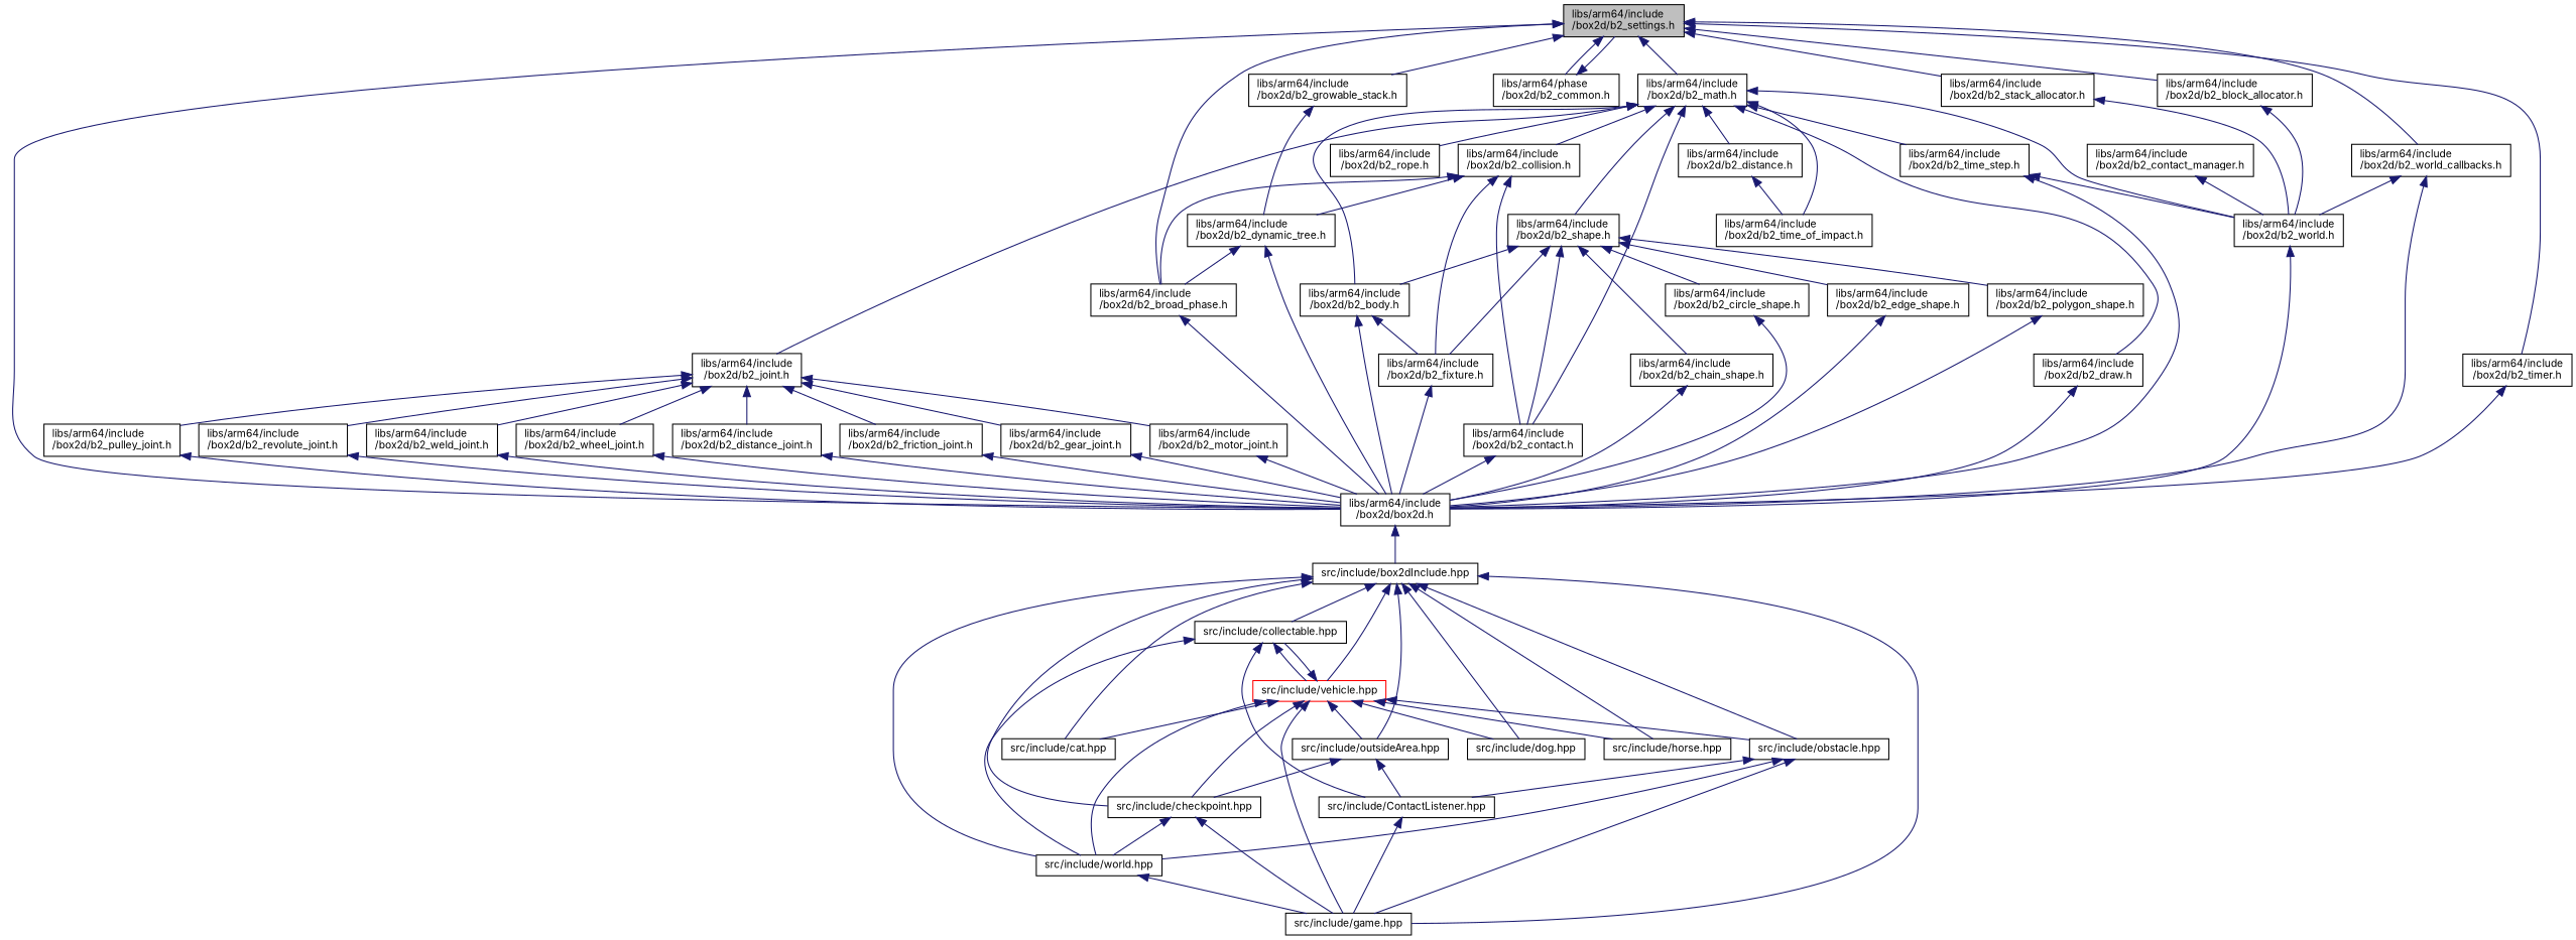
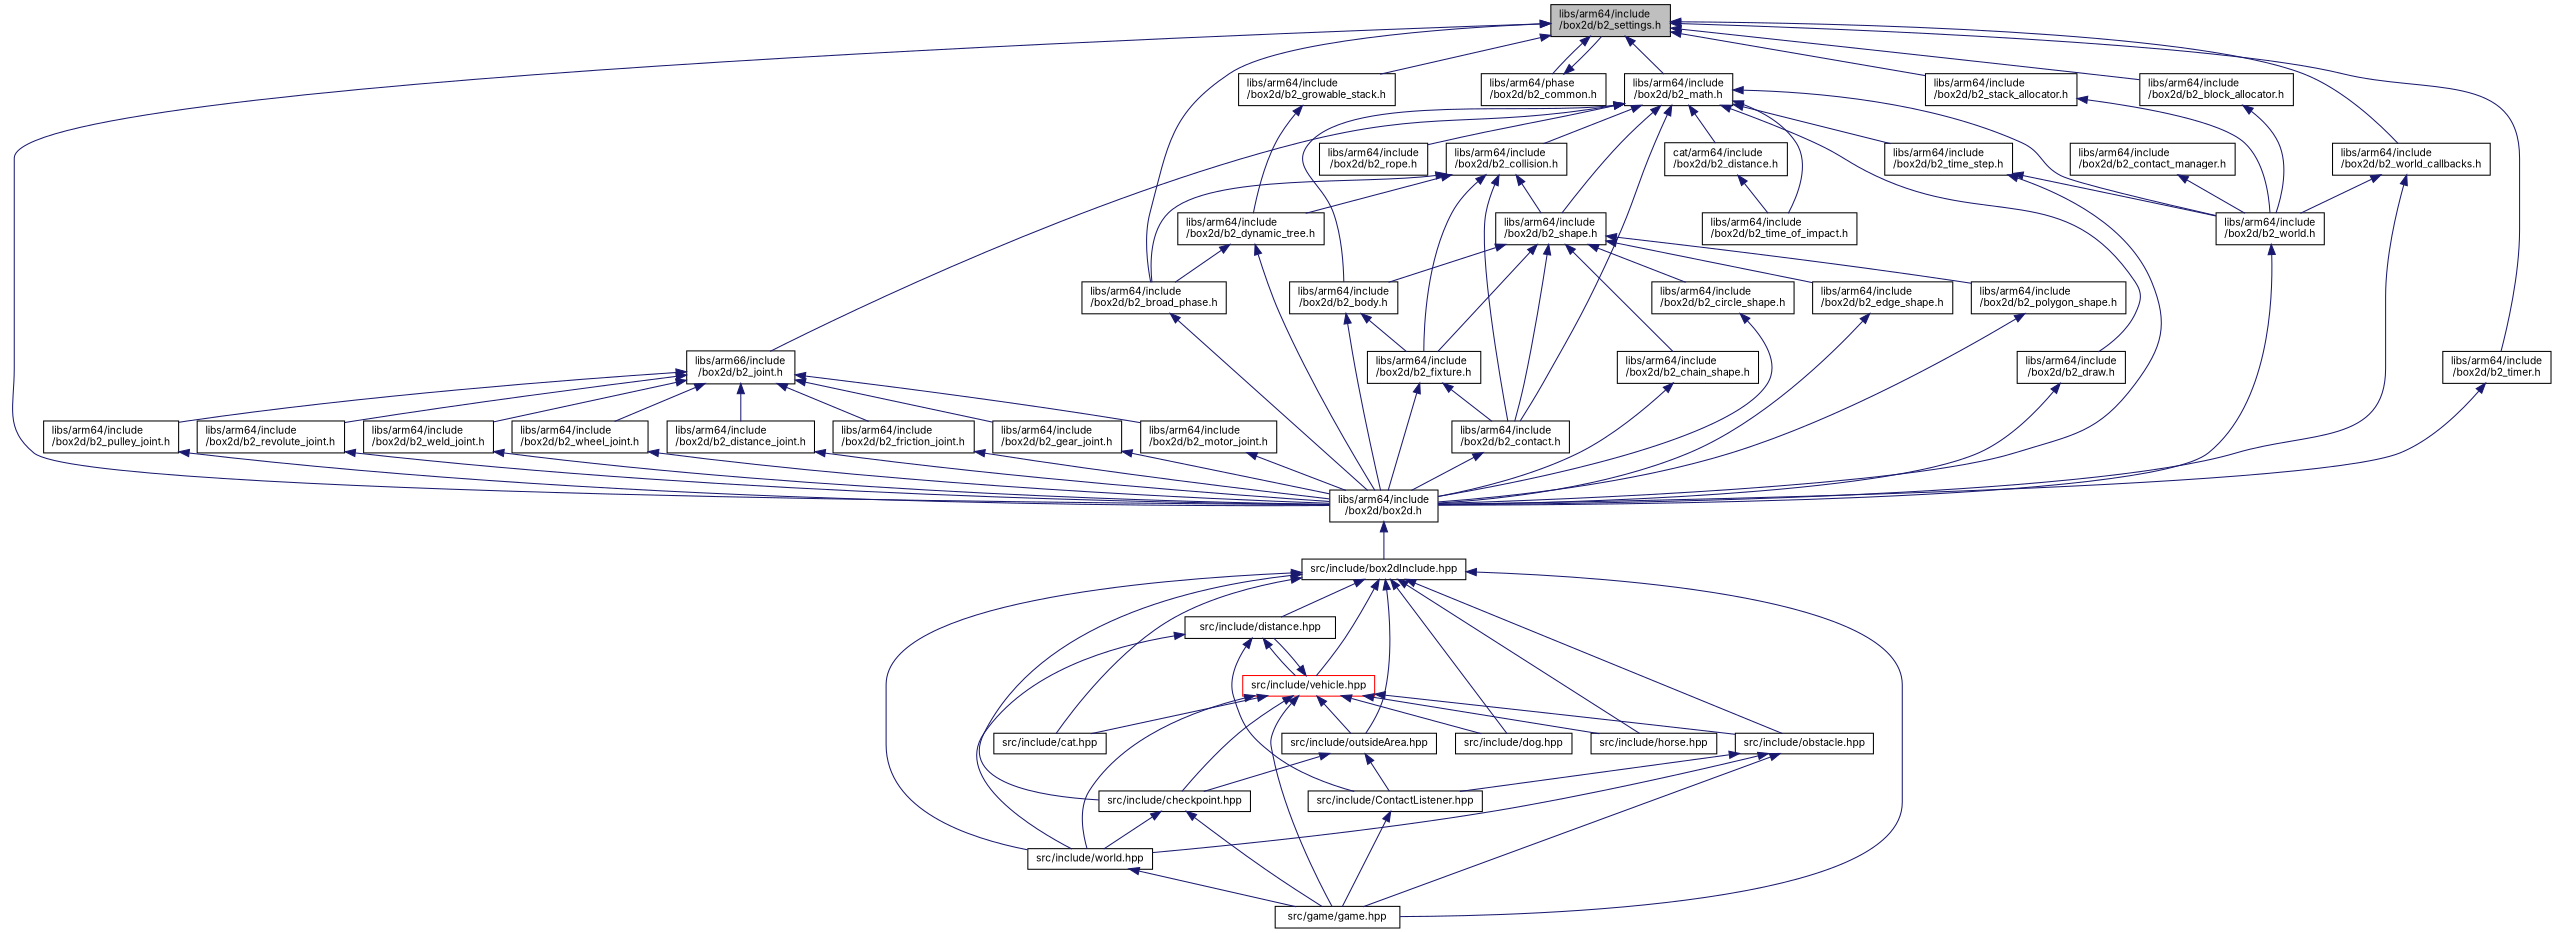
  digraph {
    fontname=Inter
    node [color=black fillcolor=white fontname=Inter fontsize=10 shape=record style=filled]
    edge [color=midnightblue dir=back fontname=Inter fontsize=10 labelfontname=Helvetica labelfontsize=10 style=solid]
    n1 [fillcolor=grey75 fontcolor=black height=0.2 label="libs/arm64/include\l/box2d/b2_settings.h" width=0.4]
    n2 [height=0.2 label="libs/arm64/include\l/box2d/b2_block_allocator.h" width=0.4]
    n3 [height=0.2 label="libs/arm64/include\l/box2d/box2d.h" width=0.4]
    n4 [height=0.2 label="libs/arm64/include\l/box2d/b2_broad_phase.h" width=0.4]
    n5 [height=0.2 label="libs/arm64/phase\l/box2d/b2_common.h" width=0.4]
    n6 [height=0.2 label="libs/arm64/include\l/box2d/b2_growable_stack.h" width=0.4]
    n7 [height=0.2 label="libs/arm64/include\l/box2d/b2_math.h" width=0.4]
    n8 [height=0.2 label="libs/arm64/include\l/box2d/b2_stack_allocator.h" width=0.4]
    n9 [height=0.2 label="libs/arm64/include\l/box2d/b2_timer.h" width=0.4]
    n10 [height=0.2 label="libs/arm64/include\l/box2d/b2_world_callbacks.h" width=0.4]
    n11 [height=0.2 label="libs/arm64/include\l/box2d/b2_world.h" width=0.4]
    n12 [height=0.2 label="src/include/box2dInclude.hpp" width=0.4]
    n13 [height=0.2 label="libs/arm64/include\l/box2d/b2_dynamic_tree.h" width=0.4]
    n14 [height=0.2 label="libs/arm64/include\l/box2d/b2_body.h" width=0.4]
    n15 [height=0.2 label="libs/arm64/include\l/box2d/b2_contact.h" width=0.4]
    n16 [height=0.2 label="libs/arm64/include\l/box2d/b2_collision.h" width=0.4]
    n17 [height=0.2 label="libs/arm64/include\l/box2d/b2_shape.h" width=0.4]
-   n18 [height=0.2 label="libs/arm64/include\l/box2d/b2_distance.h" width=0.4]
+   n18 [height=0.2 label="cat/arm64/include\l/box2d/b2_distance.h" width=0.4]
    n19 [height=0.2 label="libs/arm64/include\l/box2d/b2_time_of_impact.h" width=0.4]
    n20 [height=0.2 label="libs/arm64/include\l/box2d/b2_draw.h" width=0.4]
-   n21 [height=0.2 label="libs/arm64/include\l/box2d/b2_joint.h" width=0.4]
+   n21 [height=0.2 label="libs/arm66/include\l/box2d/b2_joint.h" width=0.4]
    n22 [height=0.2 label="libs/arm64/include\l/box2d/b2_rope.h" width=0.4]
    n23 [height=0.2 label="libs/arm64/include\l/box2d/b2_time_step.h" width=0.4]
    n24 [height=0.2 label="src/include/cat.hpp" width=0.4]
    n25 [height=0.2 label="src/include/checkpoint.hpp" width=0.4]
    n26 [height=0.2 label="src/include/world.hpp" width=0.4]
-   n27 [height=0.2 label="src/include/collectable.hpp" width=0.4]
+   n27 [height=0.2 label="src/include/distance.hpp" width=0.4]
    n28 [color=red height=0.2 label="src/include/vehicle.hpp" width=0.4]
    n29 [height=0.2 label="src/include/dog.hpp" width=0.4]
    n30 [height=0.2 label="src/include/horse.hpp" width=0.4]
    n31 [height=0.2 label="src/include/obstacle.hpp" width=0.4]
    n32 [height=0.2 label="src/include/outsideArea.hpp" width=0.4]
-   n33 [height=0.2 label="src/include/game.hpp" width=0.4]
+   n33 [height=0.2 label="src/game/game.hpp" width=0.4]
    n34 [height=0.2 label="src/include/ContactListener.hpp" width=0.4]
    n35 [height=0.2 label="libs/arm64/include\l/box2d/b2_contact_manager.h" width=0.4]
    n36 [height=0.2 label="libs/arm64/include\l/box2d/b2_fixture.h" width=0.4]
    n37 [height=0.2 label="libs/arm64/include\l/box2d/b2_chain_shape.h" width=0.4]
    n38 [height=0.2 label="libs/arm64/include\l/box2d/b2_circle_shape.h" width=0.4]
    n39 [height=0.2 label="libs/arm64/include\l/box2d/b2_edge_shape.h" width=0.4]
    n40 [height=0.2 label="libs/arm64/include\l/box2d/b2_polygon_shape.h" width=0.4]
    n41 [height=0.2 label="libs/arm64/include\l/box2d/b2_distance_joint.h" width=0.4]
    n42 [height=0.2 label="libs/arm64/include\l/box2d/b2_friction_joint.h" width=0.4]
    n43 [height=0.2 label="libs/arm64/include\l/box2d/b2_gear_joint.h" width=0.4]
    n44 [height=0.2 label="libs/arm64/include\l/box2d/b2_motor_joint.h" width=0.4]
    n45 [height=0.2 label="libs/arm64/include\l/box2d/b2_pulley_joint.h" width=0.4]
    n46 [height=0.2 label="libs/arm64/include\l/box2d/b2_revolute_joint.h" width=0.4]
    n47 [height=0.2 label="libs/arm64/include\l/box2d/b2_weld_joint.h" width=0.4]
    n48 [height=0.2 label="libs/arm64/include\l/box2d/b2_wheel_joint.h" width=0.4]
    n1 -> n2
    n1 -> n3
    n1 -> n4
    n1 -> n5
    n1 -> n6
    n1 -> n7
    n1 -> n8
    n1 -> n9
    n1 -> n10
    n2 -> n11
    n3 -> n12
    n4 -> n3
    n5 -> n1
    n6 -> n13
    n7 -> n11
    n7 -> n14
    n7 -> n15
    n7 -> n16
    n7 -> n17
    n7 -> n18
    n7 -> n19
    n7 -> n20
    n7 -> n21
    n7 -> n22
    n7 -> n23
    n8 -> n11
    n9 -> n3
    n10 -> n3
    n10 -> n11
    n11 -> n3
    n12 -> n24
    n12 -> n25
    n12 -> n26
    n12 -> n27
    n12 -> n28
    n12 -> n29
    n12 -> n30
    n12 -> n31
    n12 -> n32
    n12 -> n33
    n13 -> n3
    n13 -> n4
    n14 -> n3
    n14 -> n36
    n15 -> n3
    n16 -> n4
    n16 -> n13
    n16 -> n15
+   n16 -> n17
    n16 -> n36
    n17 -> n14
    n17 -> n15
    n17 -> n36
    n17 -> n37
    n17 -> n38
    n17 -> n39
    n17 -> n40
    n18 -> n19
    n20 -> n3
    n21 -> n41
    n21 -> n42
    n21 -> n43
    n21 -> n44
    n21 -> n45
    n21 -> n46
    n21 -> n47
    n21 -> n48
    n23 -> n3
    n23 -> n11
    n25 -> n26
    n25 -> n33
    n26 -> n33
    n27 -> n26
    n27 -> n28
    n27 -> n34
    n28 -> n24
    n28 -> n25
    n28 -> n26
    n28 -> n27
    n28 -> n29
    n28 -> n30
    n28 -> n31
    n28 -> n32
    n28 -> n33
    n31 -> n26
    n31 -> n33
    n31 -> n34
    n32 -> n25
    n32 -> n34
    n34 -> n33
    n35 -> n11
    n36 -> n3
+   n36 -> n15
    n37 -> n3
    n38 -> n3
    n39 -> n3
    n40 -> n3
    n41 -> n3
    n42 -> n3
    n43 -> n3
    n44 -> n3
    n45 -> n3
    n46 -> n3
    n47 -> n3
    n48 -> n3
  }
